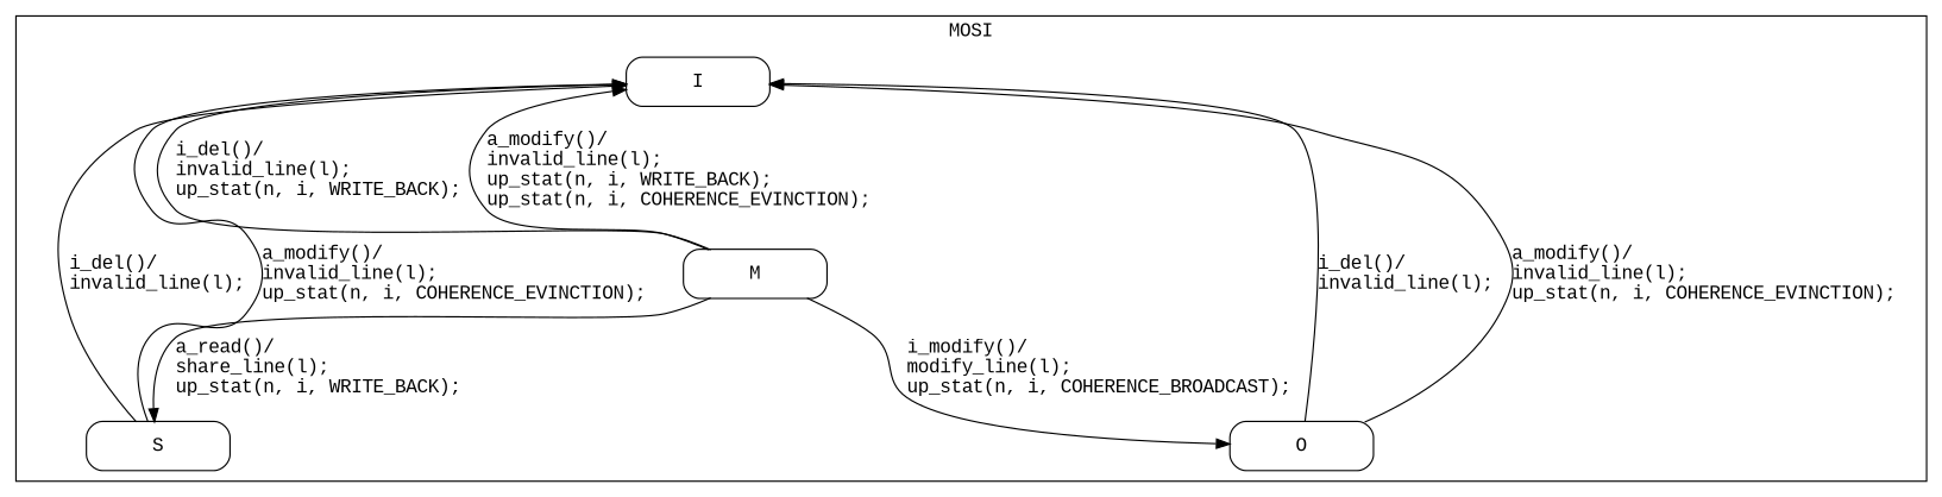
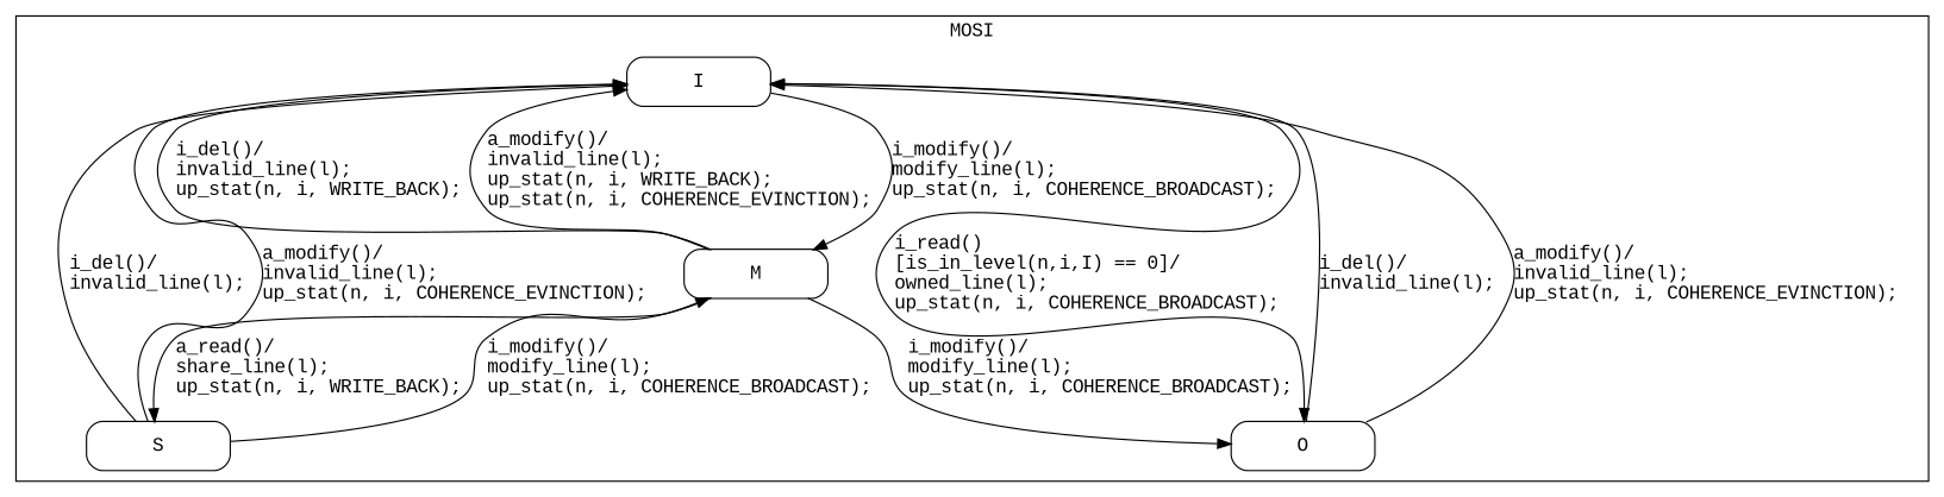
  digraph {
    fontname="Liberation Mono"
    node [fontname="Liberation Mono" shape=Mrecord]
    edge [fontname="Liberation Mono"]
    n1 [label="{I}" width=1.5]
    n2 [label="{M}" width=1.5]
    n3 [label="{S}" width=1.5]
    n4 [label="{O}" width=1.5]
    subgraph cluster_1 {
      label=MOSI
      n1
      n2
      n3
      n4
    }
+   n1 -> n2 [label="i_modify()/\lmodify_line(l);\lup_stat(n, i, COHERENCE_BROADCAST);\l"]
+   n1 -> n4 [label="i_read()\l\[is_in_level(n,i,I) == 0\]/\lowned_line(l);\lup_stat(n, i, COHERENCE_BROADCAST);\l"]
    n2 -> n1 [label="i_del()/\linvalid_line(l);\lup_stat(n, i, WRITE_BACK);\l"]
    n2 -> n1 [label="a_modify()/\linvalid_line(l);\lup_stat(n, i, WRITE_BACK);\lup_stat(n, i, COHERENCE_EVINCTION);\l"]
    n2 -> n3 [label="a_read()/\lshare_line(l);\lup_stat(n, i, WRITE_BACK);\l"]
    n2 -> n4 [label="i_modify()/\lmodify_line(l);\lup_stat(n, i, COHERENCE_BROADCAST);\l"]
    n3 -> n1 [label="i_del()/\linvalid_line(l);\l"]
    n3 -> n1 [label="a_modify()/\linvalid_line(l);\lup_stat(n, i, COHERENCE_EVINCTION);\l"]
+   n3 -> n2 [label="i_modify()/\lmodify_line(l);\lup_stat(n, i, COHERENCE_BROADCAST);\l"]
    n4 -> n1 [label="i_del()/\linvalid_line(l);\l"]
    n4 -> n1 [label="a_modify()/\linvalid_line(l);\lup_stat(n, i, COHERENCE_EVINCTION);\l"]
  }
